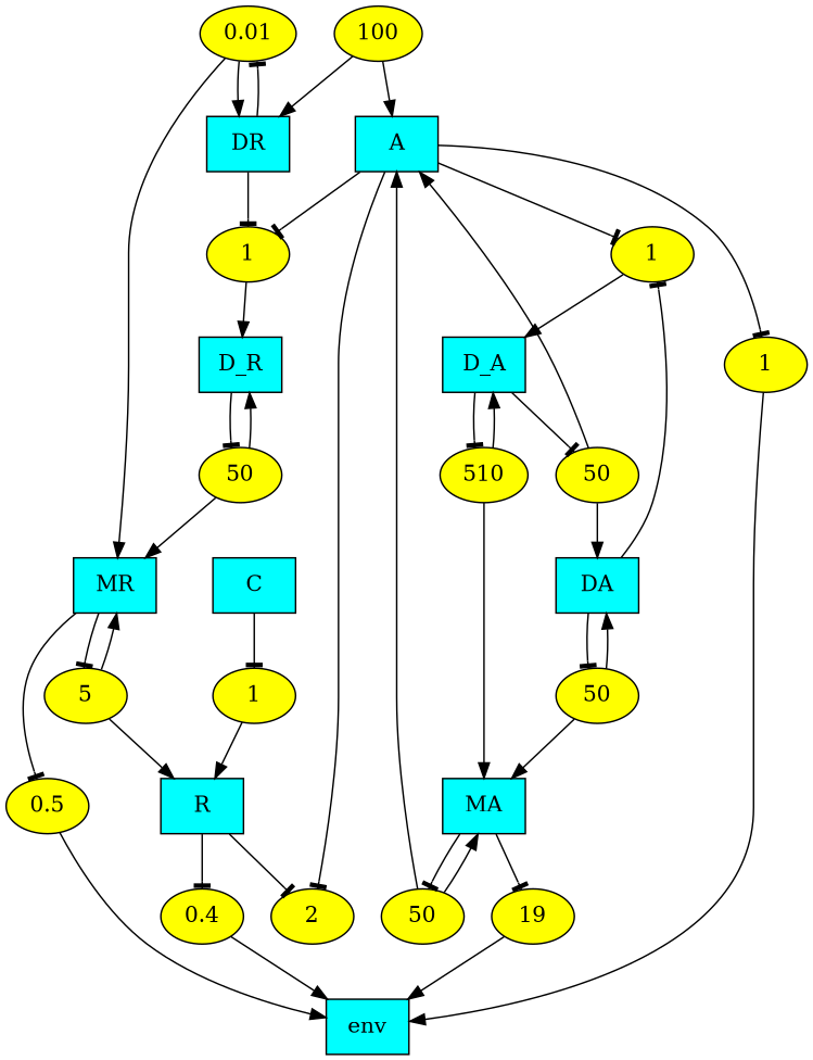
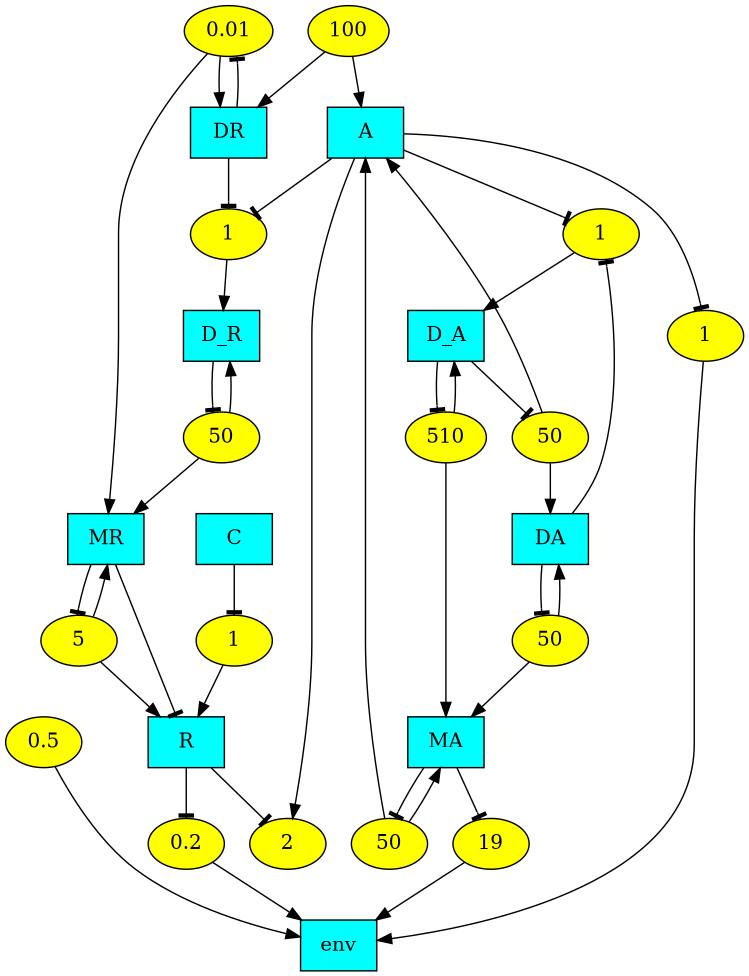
  digraph {
    node [fillcolor=yellow shape=oval style=filled]
    n1 [fillcolor=cyan label=A shape=box]
    n2 [label=1]
    n3 [label=1]
    n4 [label=2]
    n5 [label=1]
    n6 [fillcolor=cyan label=D_A shape=box]
    n7 [fillcolor=cyan label=D_R shape=box]
    n8 [fillcolor=cyan label=env shape=box]
    n9 [fillcolor=cyan label=C shape=box]
    n10 [label=1]
    n11 [fillcolor=cyan label=R shape=box]
    n12 [fillcolor=cyan label=DA shape=box]
    n13 [label=50]
    n14 [fillcolor=cyan label=MA shape=box]
    n15 [fillcolor=cyan label=DR shape=box]
    n16 [label=0.01]
    n17 [fillcolor=cyan label=MR shape=box]
    n18 [label=50]
    n19 [label=510]
    n20 [label=50]
    n21 [label=100]
    n22 [label=50]
    n23 [label=19]
    n24 [label=5]
    n25 [label=0.5]
-   n26 [label=0.4]
+   n26 [label=0.2]
    n1 -> n2 [arrowhead=tee]
    n1 -> n3 [arrowhead=tee]
-   n1 -> n4 [arrowhead=tee]
+   n1 -> n4 [arrowhead=normal]
    n1 -> n5 [arrowhead=tee]
    n2 -> n6
    n3 -> n7
    n5 -> n8
    n6 -> n18 [arrowhead=tee]
    n6 -> n19 [arrowhead=tee]
    n7 -> n20 [arrowhead=tee]
    n9 -> n10 [arrowhead=tee]
    n10 -> n11
    n11 -> n4 [arrowhead=tee]
    n11 -> n26 [arrowhead=tee]
    n12 -> n2 [arrowhead=tee]
    n12 -> n13 [arrowhead=tee]
    n13 -> n12
    n13 -> n14
    n14 -> n22 [arrowhead=tee]
    n14 -> n23 [arrowhead=tee]
    n15 -> n3 [arrowhead=tee]
    n15 -> n16 [arrowhead=tee]
    n16 -> n15
    n16 -> n17
    n17 -> n24 [arrowhead=tee]
-   n17 -> n25 [arrowhead=tee]
+   n17 -> n11 [arrowhead=tee]
    n18 -> n1
    n18 -> n12
    n19 -> n6
    n19 -> n14
    n20 -> n7
    n20 -> n17
    n21 -> n1
    n21 -> n15
    n22 -> n1
    n22 -> n14
    n23 -> n8
    n24 -> n11
    n24 -> n17
    n25 -> n8
    n26 -> n8
  }
